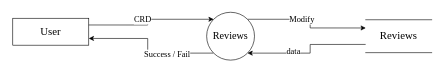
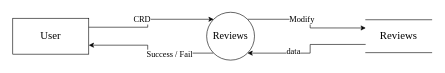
  <mxCell id="0" />
  <mxCell id="1" parent="0" />
- <mxCell id="2" value="&lt;span style=&quot;font-size: 18px&quot;&gt;User&lt;/span&gt;" style="rounded=0;whiteSpace=wrap;html=1;fontFamily=Times New Roman;" parent="1" vertex="1"><mxGeometry x="20" y="30" width="127" height="45" as="geometry" /></mxCell>
+ <mxCell id="2" value="&lt;span style=&quot;font-size: 18px&quot;&gt;User&lt;/span&gt;" style="rounded=0;whiteSpace=wrap;html=1;fontFamily=Times New Roman;" parent="1" vertex="1"><mxGeometry x="20" y="30" width="127" height="60" as="geometry" /></mxCell>
  <mxCell id="3" style="rounded=0;orthogonalLoop=1;jettySize=auto;elbow=vertical;html=1;exitX=0;exitY=0.75;exitDx=0;exitDy=0;entryX=1;entryY=1;entryDx=0;entryDy=0;fontSize=17;fontFamily=Times New Roman;edgeStyle=orthogonalEdgeStyle;" parent="1" source="5" target="10" edge="1"><mxGeometry relative="1" as="geometry" /></mxCell>
  <mxCell id="4" value="data" style="edgeLabel;html=1;align=center;verticalAlign=middle;resizable=0;points=[];fontSize=14;fontFamily=Times New Roman;" parent="3" connectable="0" vertex="1"><mxGeometry x="0.611" y="-2" relative="1" as="geometry"><mxPoint x="35" as="offset" /></mxGeometry></mxCell>
  <mxCell id="5" value="&lt;font style=&quot;font-size: 18px&quot;&gt;Reviews&lt;/font&gt;" style="shape=partialRectangle;whiteSpace=wrap;html=1;left=0;right=0;fillColor=default;rounded=0;shadow=0;glass=0;sketch=0;fontFamily=Times New Roman;fontSize=16;gradientColor=none;" parent="1" vertex="1"><mxGeometry x="610" y="32.5" width="110" height="55" as="geometry" /></mxCell>
  <mxCell id="6" style="rounded=0;orthogonalLoop=1;jettySize=auto;elbow=vertical;html=1;entryX=0;entryY=0.25;entryDx=0;entryDy=0;fontSize=17;fontFamily=Times New Roman;exitX=1;exitY=0;exitDx=0;exitDy=0;edgeStyle=orthogonalEdgeStyle;" parent="1" source="10" target="5" edge="1"><mxGeometry relative="1" as="geometry" /></mxCell>
  <mxCell id="7" value="Modify" style="edgeLabel;html=1;align=center;verticalAlign=middle;resizable=0;points=[];fontSize=14;fontFamily=Times New Roman;" parent="6" connectable="0" vertex="1"><mxGeometry x="-0.609" relative="1" as="geometry"><mxPoint x="49" as="offset" /></mxGeometry></mxCell>
  <mxCell id="8" style="rounded=0;orthogonalLoop=1;jettySize=auto;html=1;exitX=0;exitY=1;exitDx=0;exitDy=0;entryX=1;entryY=0.75;entryDx=0;entryDy=0;fontSize=17;startArrow=none;startFill=0;endArrow=classic;endFill=1;fontFamily=Times New Roman;edgeStyle=orthogonalEdgeStyle;" parent="1" source="10" target="2" edge="1"><mxGeometry relative="1" as="geometry"><mxPoint x="220" y="229" as="targetPoint" /></mxGeometry></mxCell>
  <mxCell id="9" value="Success / Fail" style="edgeLabel;html=1;align=center;verticalAlign=middle;resizable=0;points=[];fontSize=14;fontFamily=Times New Roman;" parent="8" connectable="0" vertex="1"><mxGeometry x="-0.367" y="2" relative="1" as="geometry"><mxPoint x="-4" as="offset" /></mxGeometry></mxCell>
  <mxCell id="10" value="&lt;p&gt;&lt;span style=&quot;font-size: 17px&quot;&gt;Reviews&lt;/span&gt;&lt;/p&gt;" style="ellipse;whiteSpace=wrap;html=1;aspect=fixed;shadow=0;sketch=0;rotation=0;fontFamily=Times New Roman;" parent="1" vertex="1"><mxGeometry x="344" y="20" width="80" height="80" as="geometry" /></mxCell>
  <mxCell id="11" style="rounded=0;orthogonalLoop=1;jettySize=auto;html=1;entryX=0;entryY=0;entryDx=0;entryDy=0;fontSize=17;startArrow=none;startFill=0;endArrow=classic;endFill=1;exitX=1;exitY=0.25;exitDx=0;exitDy=0;elbow=vertical;fontFamily=Times New Roman;edgeStyle=orthogonalEdgeStyle;" parent="1" source="2" target="10" edge="1"><mxGeometry relative="1" as="geometry"><mxPoint x="140" y="199" as="sourcePoint" /></mxGeometry></mxCell>
  <mxCell id="12" value="CRD" style="edgeLabel;html=1;align=center;verticalAlign=middle;resizable=0;points=[];fontSize=14;fontFamily=Times New Roman;" parent="11" connectable="0" vertex="1"><mxGeometry x="0.536" relative="1" as="geometry"><mxPoint x="-69" as="offset" /></mxGeometry></mxCell>
